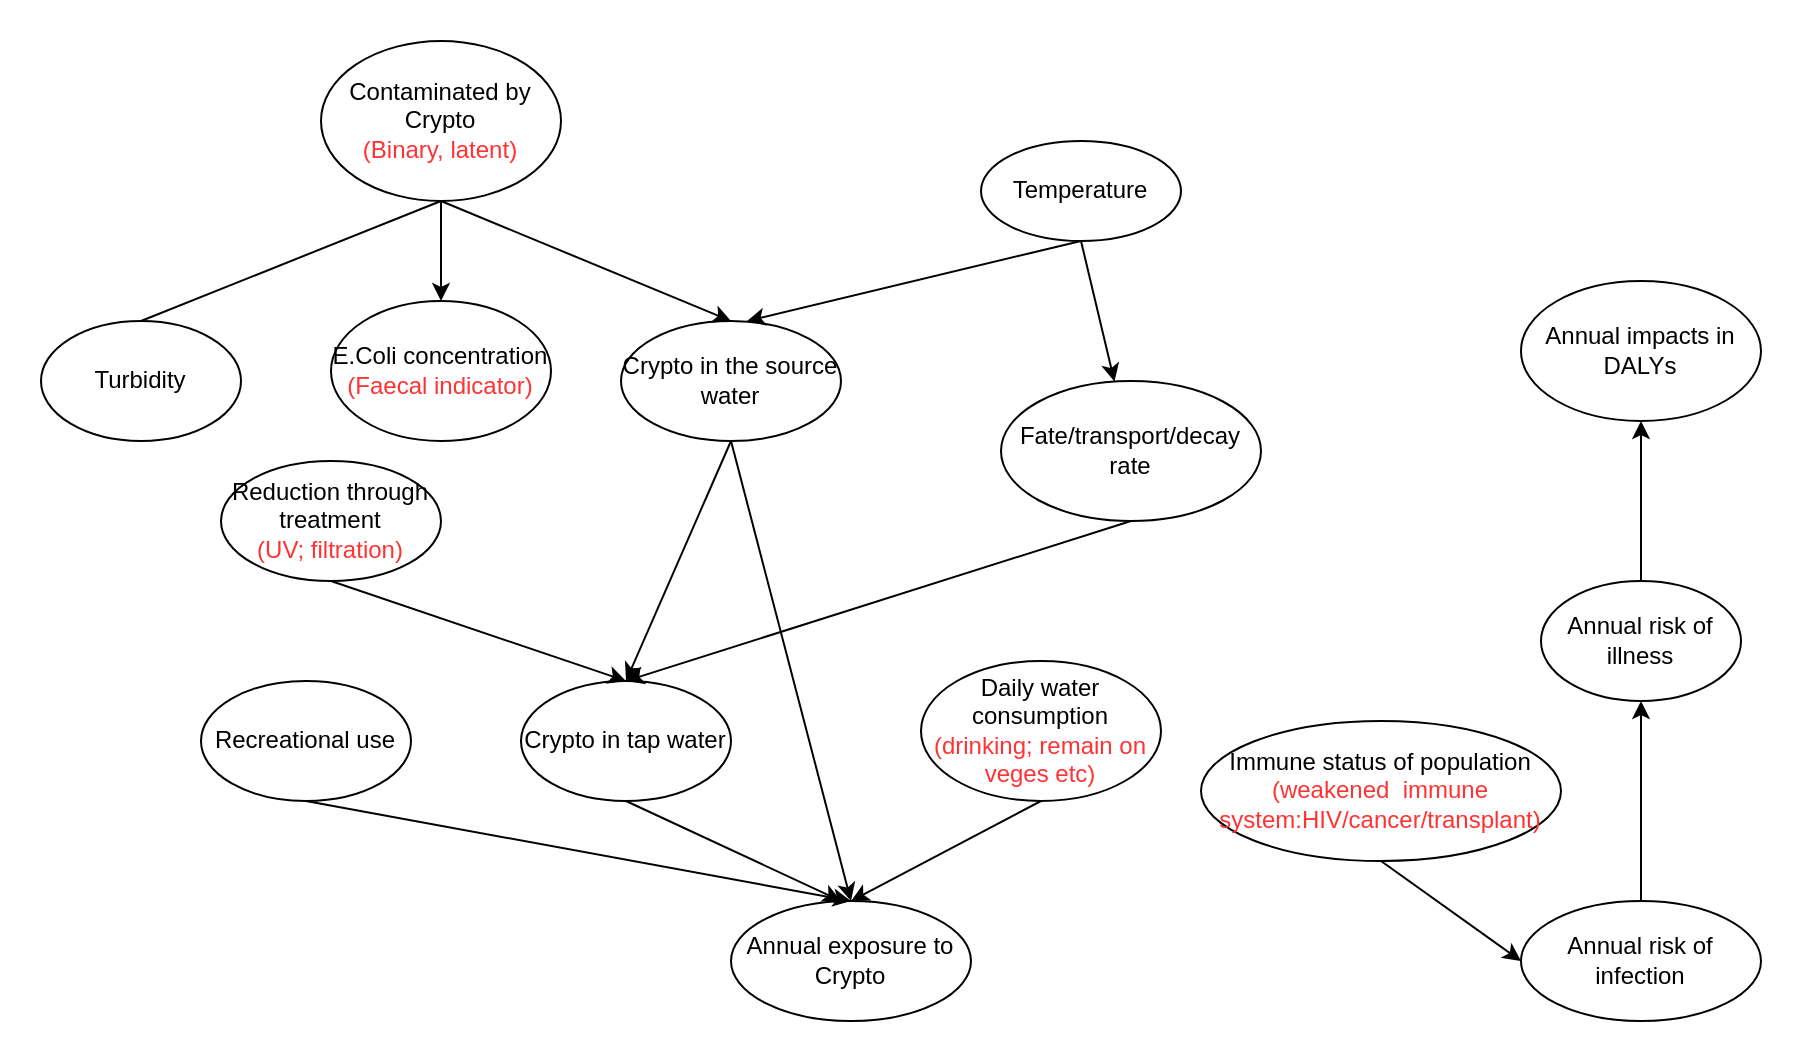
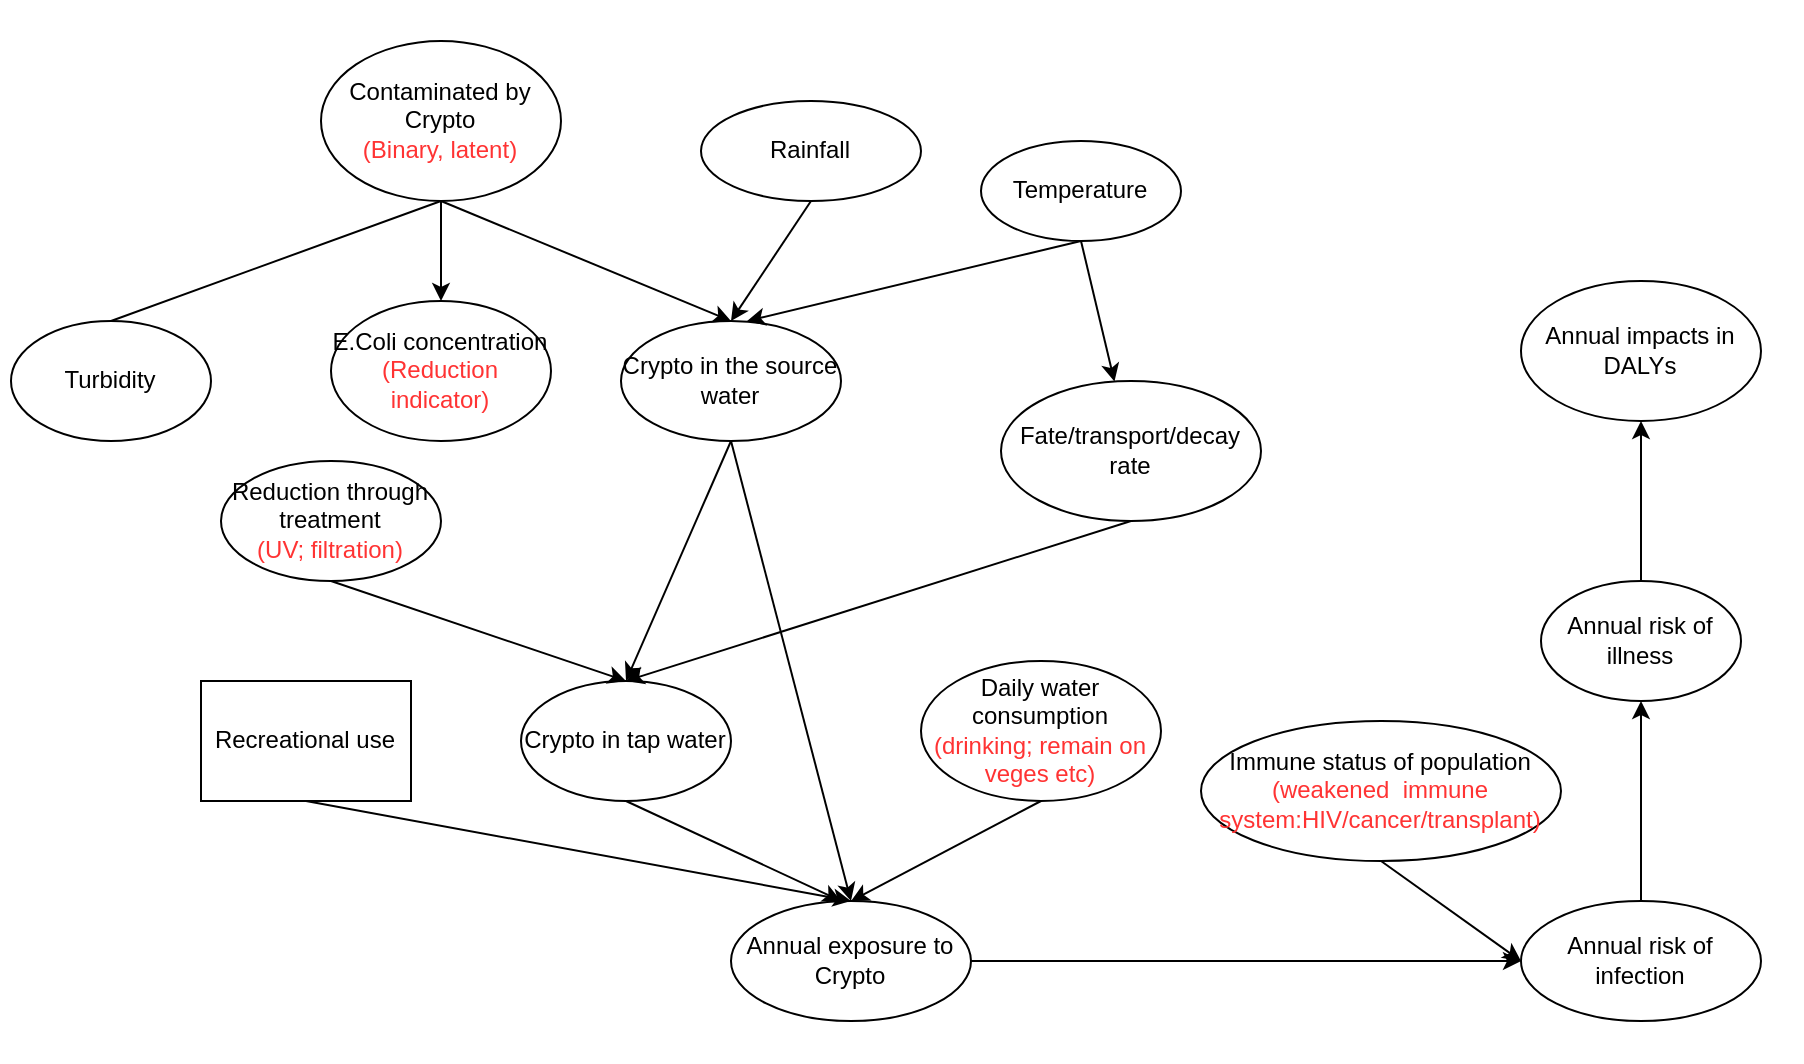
  <mxCell id="0" />
  <mxCell id="1" parent="0" />
  <mxCell id="2" value="Contaminated by Crypto&lt;br&gt;&lt;font color=&quot;#ff3333&quot;&gt;(Binary, latent)&lt;/font&gt;" style="ellipse;whiteSpace=wrap;html=1;" vertex="1" parent="1"><mxGeometry x="160" y="20" width="120" height="80" as="geometry" /></mxCell>
  <mxCell id="3" value="" style="endArrow=classic;html=1;exitX=0.5;exitY=1;exitDx=0;exitDy=0;" edge="1" parent="1" source="2"><mxGeometry width="50" height="50" relative="1" as="geometry"><mxPoint x="380" y="220" as="sourcePoint" /><mxPoint x="220" y="150" as="targetPoint" /></mxGeometry></mxCell>
- <mxCell id="4" value="E.Coli concentration&lt;br&gt;&lt;font color=&quot;#ff3333&quot;&gt;(Faecal indicator)&lt;/font&gt;" style="ellipse;whiteSpace=wrap;html=1;" vertex="1" parent="1"><mxGeometry x="165" y="150" width="110" height="70" as="geometry" /></mxCell>
+ <mxCell id="4" value="E.Coli concentration&lt;br&gt;&lt;font color=&quot;#ff3333&quot;&gt;(Reduction indicator)&lt;/font&gt;" style="ellipse;whiteSpace=wrap;html=1;" vertex="1" parent="1"><mxGeometry x="165" y="150" width="110" height="70" as="geometry" /></mxCell>
  <mxCell id="5" value="Crypto in the source water" style="ellipse;whiteSpace=wrap;html=1;" vertex="1" parent="1"><mxGeometry x="310" y="160" width="110" height="60" as="geometry" /></mxCell>
- <mxCell id="6" value="Turbidity" style="ellipse;whiteSpace=wrap;html=1;" vertex="1" parent="1"><mxGeometry x="20" y="160" width="100" height="60" as="geometry" /></mxCell>
+ <mxCell id="6" value="Turbidity" style="ellipse;whiteSpace=wrap;html=1;" vertex="1" parent="1"><mxGeometry x="5" y="160" width="100" height="60" as="geometry" /></mxCell>
  <mxCell id="7" value="" style="endArrow=none;html=1;exitX=0.5;exitY=1;exitDx=0;exitDy=0;entryX=0.5;entryY=0;entryDx=0;entryDy=0;" edge="1" parent="1" source="2" target="6"><mxGeometry width="50" height="50" relative="1" as="geometry"><mxPoint x="380" y="220" as="sourcePoint" /><mxPoint x="430" y="170" as="targetPoint" /></mxGeometry></mxCell>
  <mxCell id="8" value="" style="endArrow=classic;html=1;entryX=0.5;entryY=0;entryDx=0;entryDy=0;" edge="1" parent="1" target="5"><mxGeometry width="50" height="50" relative="1" as="geometry"><mxPoint x="220" y="100" as="sourcePoint" /><mxPoint x="430" y="150" as="targetPoint" /></mxGeometry></mxCell>
+ <mxCell id="9" value="Rainfall" style="ellipse;whiteSpace=wrap;html=1;" vertex="1" parent="1"><mxGeometry x="350" y="50" width="110" height="50" as="geometry" /></mxCell>
  <mxCell id="10" value="Temperature" style="ellipse;whiteSpace=wrap;html=1;" vertex="1" parent="1"><mxGeometry x="490" y="70" width="100" height="50" as="geometry" /></mxCell>
+ <mxCell id="11" value="" style="endArrow=classic;html=1;exitX=0.5;exitY=1;exitDx=0;exitDy=0;entryX=0.5;entryY=0;entryDx=0;entryDy=0;" edge="1" parent="1" source="9" target="5"><mxGeometry width="50" height="50" relative="1" as="geometry"><mxPoint x="380" y="190" as="sourcePoint" /><mxPoint x="430" y="140" as="targetPoint" /></mxGeometry></mxCell>
  <mxCell id="12" value="" style="endArrow=classic;html=1;exitX=0.5;exitY=1;exitDx=0;exitDy=0;entryX=0.573;entryY=0;entryDx=0;entryDy=0;entryPerimeter=0;" edge="1" parent="1" source="10" target="5"><mxGeometry width="50" height="50" relative="1" as="geometry"><mxPoint x="380" y="190" as="sourcePoint" /><mxPoint x="430" y="140" as="targetPoint" /></mxGeometry></mxCell>
  <mxCell id="13" value="Crypto in tap water" style="ellipse;whiteSpace=wrap;html=1;" vertex="1" parent="1"><mxGeometry x="260" y="340" width="105" height="60" as="geometry" /></mxCell>
  <mxCell id="14" value="" style="endArrow=classic;html=1;exitX=0.5;exitY=1;exitDx=0;exitDy=0;entryX=0.5;entryY=0;entryDx=0;entryDy=0;" edge="1" parent="1" source="5" target="13"><mxGeometry width="50" height="50" relative="1" as="geometry"><mxPoint x="390" y="300" as="sourcePoint" /><mxPoint x="440" y="250" as="targetPoint" /></mxGeometry></mxCell>
  <mxCell id="15" value="Fate/transport/decay rate" style="ellipse;whiteSpace=wrap;html=1;" vertex="1" parent="1"><mxGeometry x="500" y="190" width="130" height="70" as="geometry" /></mxCell>
  <mxCell id="16" value="" style="endArrow=classic;html=1;exitX=0.5;exitY=1;exitDx=0;exitDy=0;entryX=0.5;entryY=0;entryDx=0;entryDy=0;" edge="1" parent="1" source="15" target="13"><mxGeometry width="50" height="50" relative="1" as="geometry"><mxPoint x="380" y="330" as="sourcePoint" /><mxPoint x="430" y="280" as="targetPoint" /></mxGeometry></mxCell>
  <mxCell id="17" value="Reduction through treatment&lt;br&gt;&lt;font color=&quot;#ff3333&quot;&gt;(UV; filtration)&lt;/font&gt;" style="ellipse;whiteSpace=wrap;html=1;" vertex="1" parent="1"><mxGeometry x="110" y="230" width="110" height="60" as="geometry" /></mxCell>
  <mxCell id="18" value="" style="endArrow=classic;html=1;exitX=0.5;exitY=1;exitDx=0;exitDy=0;entryX=0.5;entryY=0;entryDx=0;entryDy=0;" edge="1" parent="1" source="17" target="13"><mxGeometry width="50" height="50" relative="1" as="geometry"><mxPoint x="380" y="280" as="sourcePoint" /><mxPoint x="430" y="230" as="targetPoint" /></mxGeometry></mxCell>
- <mxCell id="19" value="Recreational use" style="ellipse;whiteSpace=wrap;html=1;" vertex="1" parent="1"><mxGeometry x="100" y="340" width="105" height="60" as="geometry" /></mxCell>
+ <mxCell id="19" value="Recreational use" style="whiteSpace=wrap;html=1;rounded=0;" vertex="1" parent="1"><mxGeometry x="100" y="340" width="105" height="60" as="geometry" /></mxCell>
  <mxCell id="20" value="Annual exposure to Crypto" style="ellipse;whiteSpace=wrap;html=1;" vertex="1" parent="1"><mxGeometry x="365" y="450" width="120" height="60" as="geometry" /></mxCell>
  <mxCell id="21" value="" style="endArrow=classic;html=1;exitX=0.5;exitY=1;exitDx=0;exitDy=0;entryX=0.5;entryY=0;entryDx=0;entryDy=0;" edge="1" parent="1" source="19" target="20"><mxGeometry width="50" height="50" relative="1" as="geometry"><mxPoint x="380" y="400" as="sourcePoint" /><mxPoint x="430" y="350" as="targetPoint" /></mxGeometry></mxCell>
  <mxCell id="22" value="" style="endArrow=classic;html=1;exitX=0.5;exitY=1;exitDx=0;exitDy=0;entryX=0.5;entryY=0;entryDx=0;entryDy=0;" edge="1" parent="1" source="5" target="20"><mxGeometry width="50" height="50" relative="1" as="geometry"><mxPoint x="380" y="400" as="sourcePoint" /><mxPoint x="430" y="350" as="targetPoint" /></mxGeometry></mxCell>
  <mxCell id="23" value="" style="endArrow=classic;html=1;exitX=0.5;exitY=1;exitDx=0;exitDy=0;" edge="1" parent="1" source="13"><mxGeometry width="50" height="50" relative="1" as="geometry"><mxPoint x="380" y="400" as="sourcePoint" /><mxPoint x="420" y="450" as="targetPoint" /></mxGeometry></mxCell>
  <mxCell id="24" value="Daily water consumption&lt;br&gt;&lt;font color=&quot;#ff3333&quot;&gt;(drinking; remain on veges etc)&lt;/font&gt;" style="ellipse;whiteSpace=wrap;html=1;" vertex="1" parent="1"><mxGeometry x="460" y="330" width="120" height="70" as="geometry" /></mxCell>
  <mxCell id="25" value="" style="endArrow=classic;html=1;exitX=0.5;exitY=1;exitDx=0;exitDy=0;entryX=0.5;entryY=0;entryDx=0;entryDy=0;" edge="1" parent="1" source="24" target="20"><mxGeometry width="50" height="50" relative="1" as="geometry"><mxPoint x="460" y="490" as="sourcePoint" /><mxPoint x="510" y="440" as="targetPoint" /></mxGeometry></mxCell>
+ <mxCell id="26" value="" style="endArrow=classic;html=1;exitX=1;exitY=0.5;exitDx=0;exitDy=0;" edge="1" parent="1" source="20" target="27"><mxGeometry width="50" height="50" relative="1" as="geometry"><mxPoint x="480" y="480" as="sourcePoint" /><mxPoint x="720" y="480" as="targetPoint" /></mxGeometry></mxCell>
  <mxCell id="27" value="Annual risk of infection" style="ellipse;whiteSpace=wrap;html=1;" vertex="1" parent="1"><mxGeometry x="760" y="450" width="120" height="60" as="geometry" /></mxCell>
  <mxCell id="28" value="Immune status of population&lt;br&gt;&lt;font color=&quot;#ff3333&quot;&gt;(weakened&amp;nbsp; immune system:HIV/cancer/transplant)&lt;/font&gt;" style="ellipse;whiteSpace=wrap;html=1;" vertex="1" parent="1"><mxGeometry x="600" y="360" width="180" height="70" as="geometry" /></mxCell>
  <mxCell id="29" value="" style="endArrow=classic;html=1;exitX=0.5;exitY=1;exitDx=0;exitDy=0;entryX=0;entryY=0.5;entryDx=0;entryDy=0;" edge="1" parent="1" source="28" target="27"><mxGeometry width="50" height="50" relative="1" as="geometry"><mxPoint x="710" y="390" as="sourcePoint" /><mxPoint x="760" y="340" as="targetPoint" /></mxGeometry></mxCell>
  <mxCell id="30" value="" style="endArrow=classic;html=1;exitX=0.5;exitY=0;exitDx=0;exitDy=0;" edge="1" parent="1" source="27"><mxGeometry width="50" height="50" relative="1" as="geometry"><mxPoint x="530" y="330" as="sourcePoint" /><mxPoint x="820" y="350" as="targetPoint" /></mxGeometry></mxCell>
  <mxCell id="31" value="Annual risk of illness" style="ellipse;whiteSpace=wrap;html=1;" vertex="1" parent="1"><mxGeometry x="770" y="290" width="100" height="60" as="geometry" /></mxCell>
  <mxCell id="32" value="" style="endArrow=classic;html=1;exitX=0.5;exitY=0;exitDx=0;exitDy=0;" edge="1" parent="1" source="31"><mxGeometry width="50" height="50" relative="1" as="geometry"><mxPoint x="530" y="310" as="sourcePoint" /><mxPoint x="820" y="210" as="targetPoint" /></mxGeometry></mxCell>
  <mxCell id="33" value="Annual impacts in DALYs" style="ellipse;whiteSpace=wrap;html=1;" vertex="1" parent="1"><mxGeometry x="760" y="140" width="120" height="70" as="geometry" /></mxCell>
  <mxCell id="34" value="" style="endArrow=classic;html=1;exitX=0.5;exitY=1;exitDx=0;exitDy=0;" edge="1" parent="1" source="10" target="15"><mxGeometry width="50" height="50" relative="1" as="geometry"><mxPoint x="520" y="230" as="sourcePoint" /><mxPoint x="570" y="180" as="targetPoint" /></mxGeometry></mxCell>
